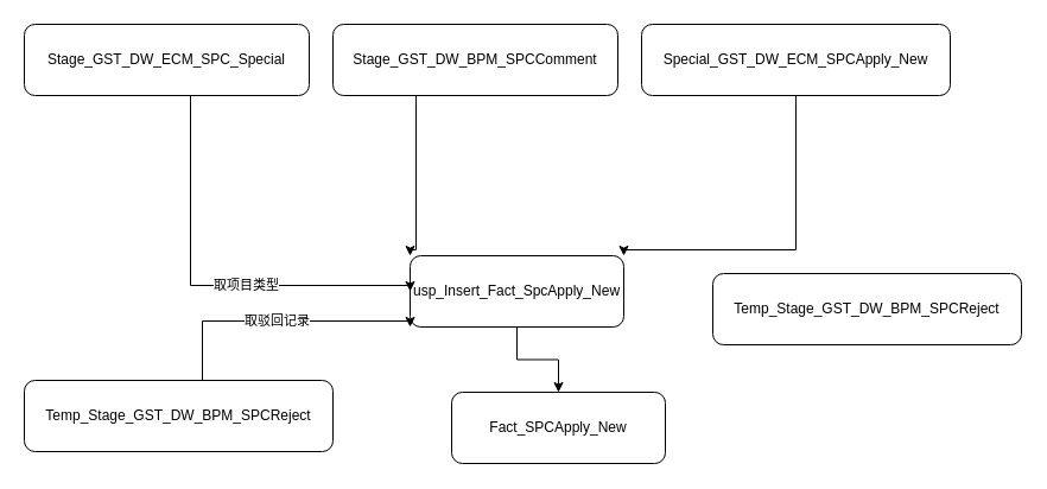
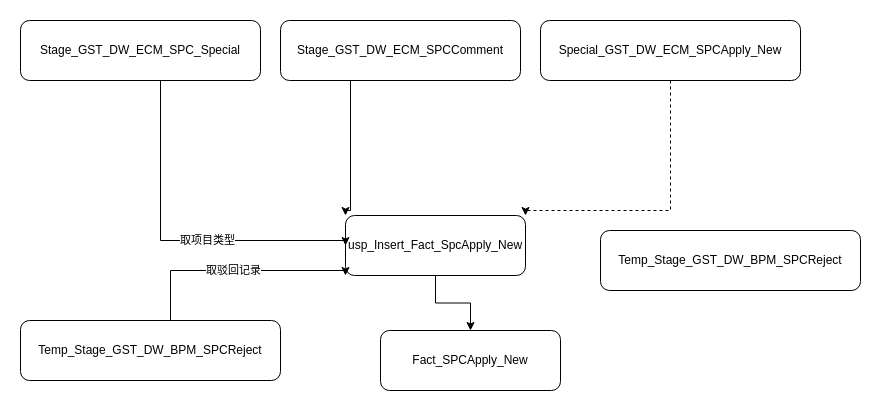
  <mxCell id="0" />
  <mxCell id="1" parent="0" />
  <mxCell id="2" style="edgeStyle=orthogonalEdgeStyle;rounded=0;orthogonalLoop=1;jettySize=auto;html=1;entryX=0;entryY=0;entryDx=0;entryDy=0;exitX=0.5;exitY=1;exitDx=0;exitDy=0;" edge="1" parent="1" source="7" target="5"><mxGeometry relative="1" as="geometry"><mxPoint x="230" y="124" as="sourcePoint" /><Array as="points"><mxPoint x="400" y="40" /><mxPoint x="350" y="40" /><mxPoint x="350" y="210" /></Array></mxGeometry></mxCell>
- <mxCell id="3" style="edgeStyle=orthogonalEdgeStyle;rounded=0;orthogonalLoop=1;jettySize=auto;html=1;entryX=1;entryY=0;entryDx=0;entryDy=0;exitX=0.5;exitY=1;exitDx=0;exitDy=0;" edge="1" parent="1" source="6" target="5"><mxGeometry relative="1" as="geometry"><mxPoint x="690" y="196" as="sourcePoint" /><Array as="points"><mxPoint x="670" y="210" /></Array></mxGeometry></mxCell>
+ <mxCell id="3" style="edgeStyle=orthogonalEdgeStyle;rounded=0;orthogonalLoop=1;jettySize=auto;html=1;entryX=1;entryY=0;entryDx=0;entryDy=0;exitX=0.5;exitY=1;exitDx=0;exitDy=0;dashed=1;" edge="1" parent="1" source="6" target="5"><mxGeometry relative="1" as="geometry"><mxPoint x="690" y="196" as="sourcePoint" /><Array as="points"><mxPoint x="670" y="210" /></Array></mxGeometry></mxCell>
  <mxCell id="4" style="edgeStyle=orthogonalEdgeStyle;rounded=0;orthogonalLoop=1;jettySize=auto;html=1;entryX=0.5;entryY=0;entryDx=0;entryDy=0;entryPerimeter=0;" edge="1" parent="1" source="5" target="8"><mxGeometry relative="1" as="geometry"><mxPoint x="450" y="330" as="targetPoint" /></mxGeometry></mxCell>
  <mxCell id="5" value="usp_Insert_Fact_SpcApply_New" style="rounded=1;whiteSpace=wrap;html=1;" vertex="1" parent="1"><mxGeometry x="345" y="215" width="180" height="60" as="geometry" /></mxCell>
  <mxCell id="6" value="Special_GST_DW_ECM_SPCApply_New" style="rounded=1;whiteSpace=wrap;html=1;" vertex="1" parent="1"><mxGeometry x="540" y="20" width="260" height="60" as="geometry" /></mxCell>
- <mxCell id="7" value="Stage_GST_DW_BPM_SPCComment" style="rounded=1;whiteSpace=wrap;html=1;" vertex="1" parent="1"><mxGeometry x="280" y="20" width="240" height="60" as="geometry" /></mxCell>
+ <mxCell id="7" value="Stage_GST_DW_ECM_SPCComment" style="rounded=1;whiteSpace=wrap;html=1;" vertex="1" parent="1"><mxGeometry x="280" y="20" width="240" height="60" as="geometry" /></mxCell>
  <mxCell id="8" value="Fact_SPCApply_New" style="rounded=1;whiteSpace=wrap;html=1;" vertex="1" parent="1"><mxGeometry x="380" y="330" width="180" height="60" as="geometry" /></mxCell>
  <mxCell id="9" style="edgeStyle=orthogonalEdgeStyle;rounded=0;orthogonalLoop=1;jettySize=auto;html=1;entryX=0;entryY=0.5;entryDx=0;entryDy=0;" edge="1" parent="1" source="11" target="5"><mxGeometry relative="1" as="geometry"><Array as="points"><mxPoint x="160" y="240" /></Array></mxGeometry></mxCell>
  <mxCell id="10" value="取项目类型" style="edgeLabel;html=1;align=center;verticalAlign=middle;resizable=0;points=[];" vertex="1" connectable="0" parent="9"><mxGeometry x="0.179" y="1" relative="1" as="geometry"><mxPoint as="offset" /></mxGeometry></mxCell>
  <mxCell id="11" value="Stage_GST_DW_ECM_SPC_Special" style="rounded=1;whiteSpace=wrap;html=1;" vertex="1" parent="1"><mxGeometry x="20" y="20" width="240" height="60" as="geometry" /></mxCell>
  <mxCell id="12" style="edgeStyle=orthogonalEdgeStyle;rounded=0;orthogonalLoop=1;jettySize=auto;html=1;entryX=0;entryY=1;entryDx=0;entryDy=0;" edge="1" parent="1" source="14" target="5"><mxGeometry relative="1" as="geometry"><Array as="points"><mxPoint x="170" y="270" /></Array></mxGeometry></mxCell>
  <mxCell id="13" value="取驳回记录" style="edgeLabel;html=1;align=center;verticalAlign=middle;resizable=0;points=[];" vertex="1" connectable="0" parent="12"><mxGeometry x="-0.026" y="1" relative="1" as="geometry"><mxPoint as="offset" /></mxGeometry></mxCell>
  <mxCell id="14" value="Temp_Stage_GST_DW_BPM_SPCReject" style="rounded=1;whiteSpace=wrap;html=1;" vertex="1" parent="1"><mxGeometry x="20" y="320" width="260" height="60" as="geometry" /></mxCell>
  <mxCell id="15" value="Temp_Stage_GST_DW_BPM_SPCReject" style="rounded=1;whiteSpace=wrap;html=1;" vertex="1" parent="1"><mxGeometry x="600" y="230" width="260" height="60" as="geometry" /></mxCell>
